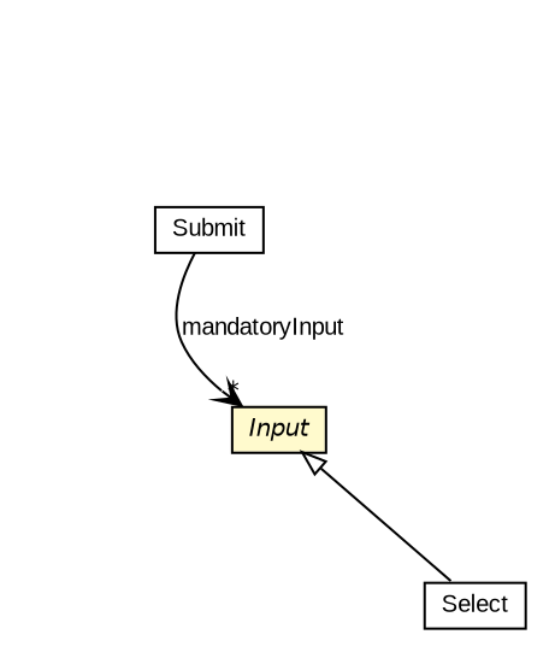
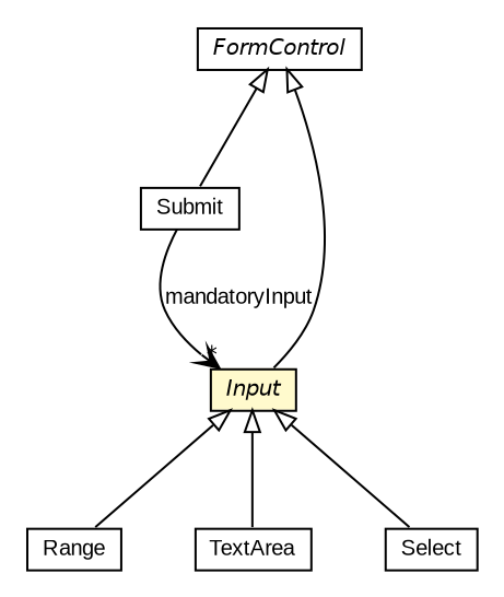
  digraph {
    fontname="Liberation Sans"
    nodesep=0.25
    ranksep=0.5
    node [fontcolor=black fontname="Liberation Sans" fontsize=10.0 shape=plaintext]
    edge [fontname="Liberation Sans" fontsize=10 headport=p labelfontname=Helvetica labelfontsize=10 tailport=p arrowtail=empty dir=back]
+   n1 [label=<<table title="org.universAAL.middleware.ui.rdf.Range" border="0" cellborder="1" cellspacing="0" cellpadding="2" port="p" href="./Range.html"> 		<tr><td><table border="0" cellspacing="0" cellpadding="1"> <tr><td align="center" balign="center"> Range </td></tr> 		</table></td></tr> 		</table>>]
+   n2 [label=<<table title="org.universAAL.middleware.ui.rdf.TextArea" border="0" cellborder="1" cellspacing="0" cellpadding="2" port="p" href="./TextArea.html"> 		<tr><td><table border="0" cellspacing="0" cellpadding="1"> <tr><td align="center" balign="center"> TextArea </td></tr> 		</table></td></tr> 		</table>>]
    n3 [label=<<table title="org.universAAL.middleware.ui.rdf.Submit" border="0" cellborder="1" cellspacing="0" cellpadding="2" port="p" href="./Submit.html"> 		<tr><td><table border="0" cellspacing="0" cellpadding="1"> <tr><td align="center" balign="center"> Submit </td></tr> 		</table></td></tr> 		</table>>]
    n4 [label=<<table title="org.universAAL.middleware.ui.rdf.Input" border="0" cellborder="1" cellspacing="0" cellpadding="2" port="p" bgcolor="lemonChiffon" href="./Input.html"> 		<tr><td><table border="0" cellspacing="0" cellpadding="1"> <tr><td align="center" balign="center"><font face="Helvetica-Oblique"> Input </font></td></tr> 		</table></td></tr> 		</table>>]
    n5 [label=<<table title="org.universAAL.middleware.ui.rdf.Select" border="0" cellborder="1" cellspacing="0" cellpadding="2" port="p" href="./Select.html"> 		<tr><td><table border="0" cellspacing="0" cellpadding="1"> <tr><td align="center" balign="center"> Select </td></tr> 		</table></td></tr> 		</table>>]
+   n6 [label=<<table title="org.universAAL.middleware.ui.rdf.FormControl" border="0" cellborder="1" cellspacing="0" cellpadding="2" port="p" href="./FormControl.html"> 		<tr><td><table border="0" cellspacing="0" cellpadding="1"> <tr><td align="center" balign="center"><font face="Helvetica-Oblique"> FormControl </font></td></tr> 		</table></td></tr> 		</table>>]
    n3 -> n4 [arrowhead=open color=black fontcolor=black fontsize=10.0 headlabel="*" label=mandatoryInput arrowtail="" dir=""]
+   n4 -> n1
+   n4 -> n2
    n4 -> n5
+   n6 -> n3
+   n6 -> n4
  }
